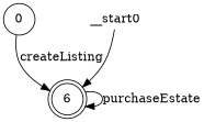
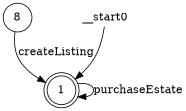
  digraph {
-   n1 [label=0 shape=circle]
-   n2 [label=6 shape=doublecircle]
+   n1 [label=8 shape=circle]
+   n2 [label=1 shape=doublecircle]
    __start0 [height=0 shape=none width=0]
    n1 -> n2 [label=createListing]
    n2 -> n2 [label=purchaseEstate]
    __start0 -> n2
  }
